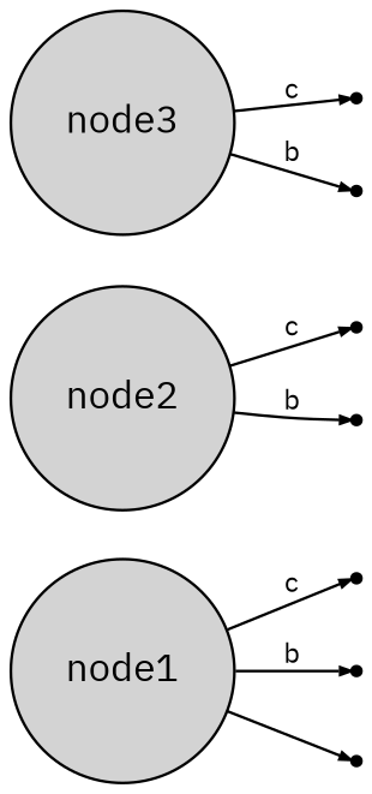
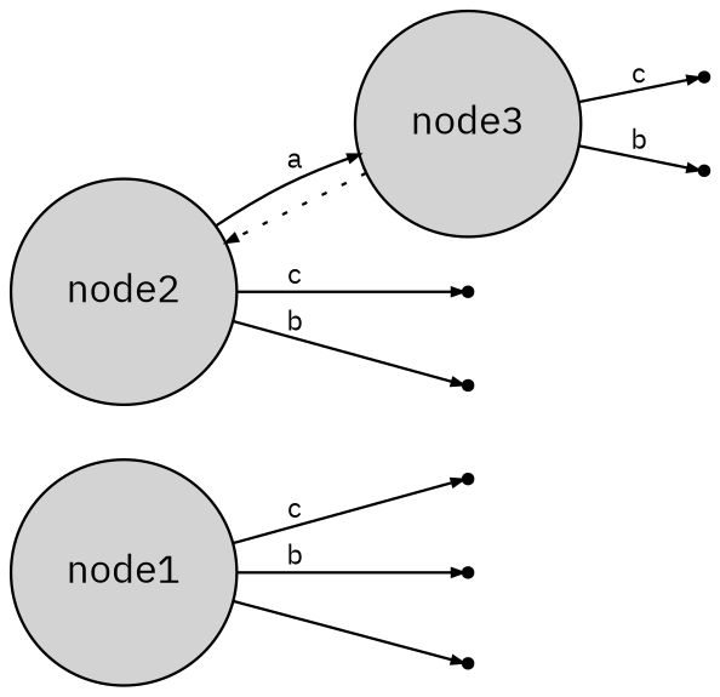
  digraph {
    fontname="IBM Plex Mono"
    rankdir=LR
    node [fontname="IBM Plex Mono" shape=point]
    edge [arrowsize=0.4 fontname="IBM Plex Mono" fontsize=10 weight=3]
    node1 [fillcolor=lightgrey height=.1 shape=circle style=filled width=.1]
    node10
    node5
    node6
    node2 [fillcolor=lightgrey height=.07 shape=circle style=filled width=.07]
    node3 [fillcolor=lightgrey height=.07 shape=circle style=filled width=.07]
    node9
    node4
    node8
    node7
    node1 -> node10 [label=c]
    node1 -> node5 [label=b]
    node1 -> node6
+   node2 -> node3 [label=a]
    node2 -> node9 [label=c]
    node2 -> node4 [label=b]
+   node3 -> node2 [style=dotted weight=1]
    node3 -> node8 [label=c]
    node3 -> node7 [label=b]
  }
